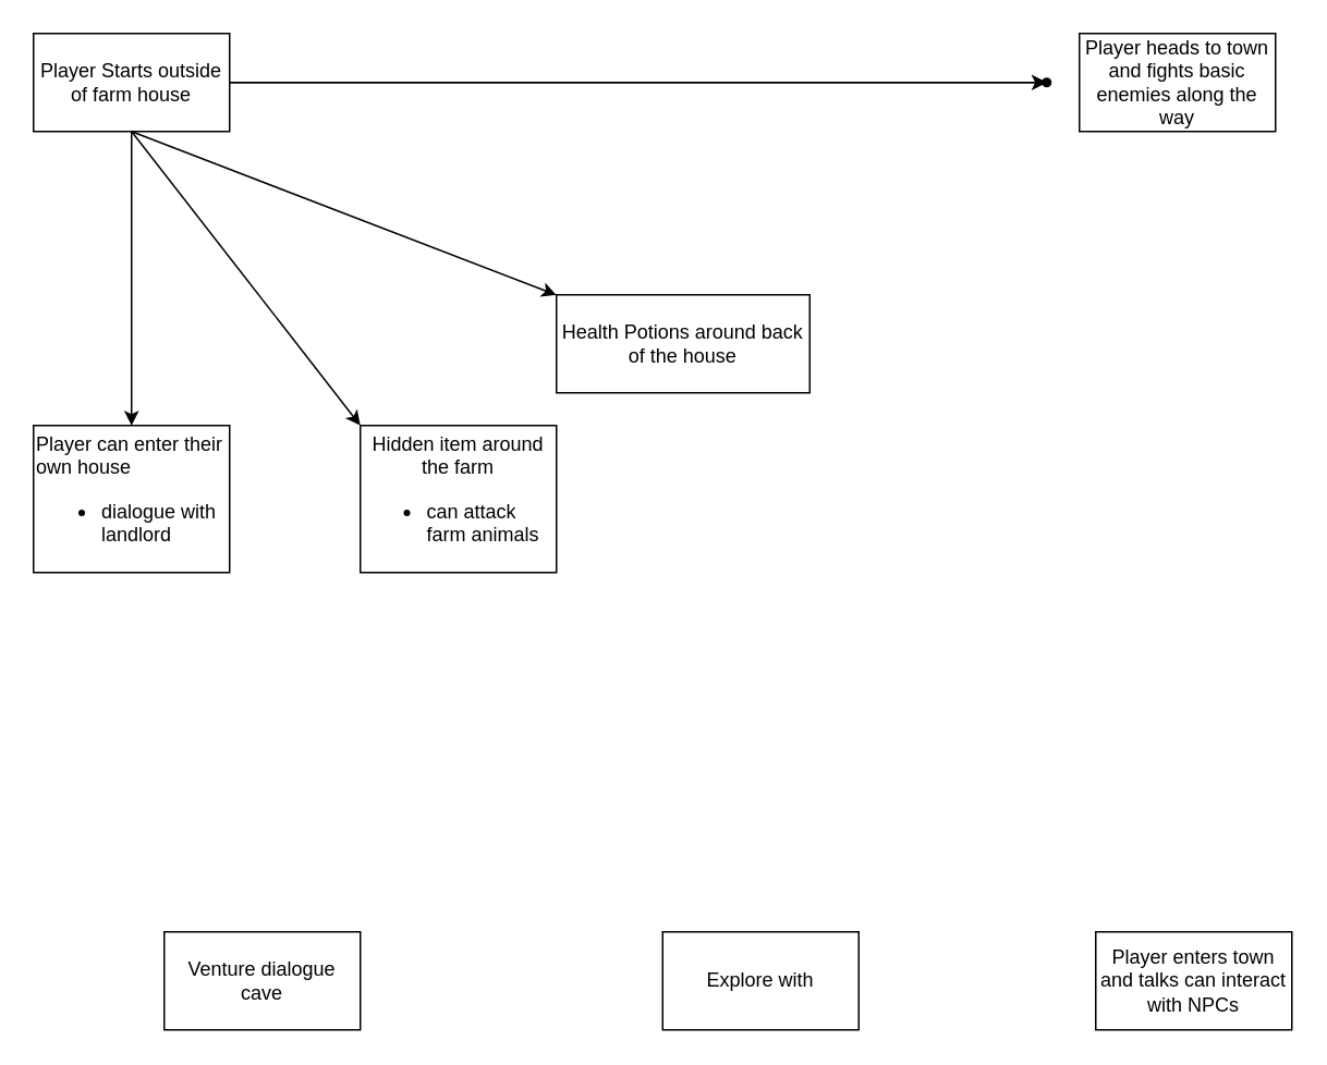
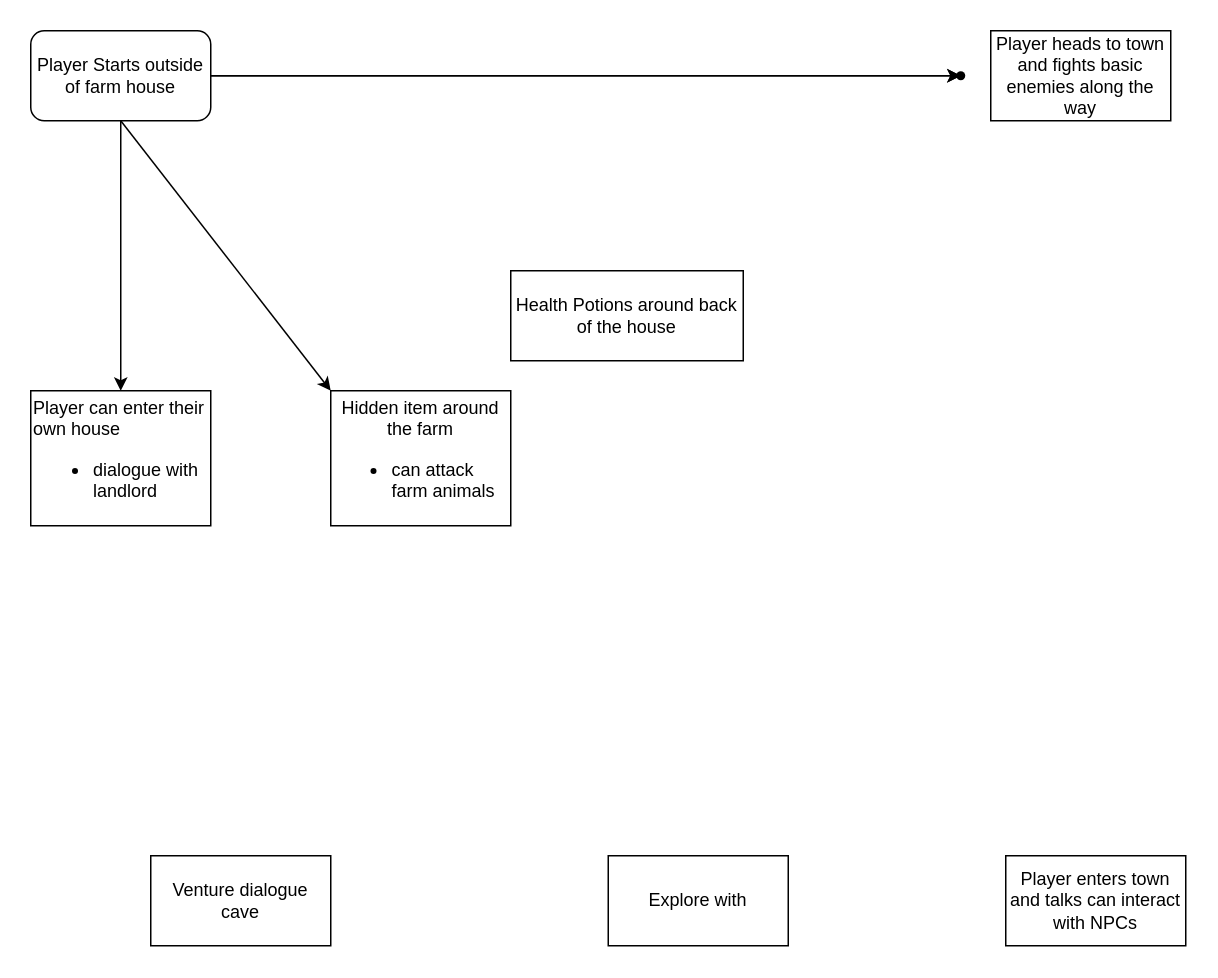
  <mxCell id="0" />
  <mxCell id="1" parent="0" />
  <mxCell id="2" value="" style="edgeStyle=orthogonalEdgeStyle;rounded=0;orthogonalLoop=1;jettySize=auto;html=1;fontSize=10;" parent="1" source="5" target="6" edge="1"><mxGeometry relative="1" as="geometry"><Array as="points"><mxPoint x="220" y="50" /><mxPoint x="220" y="50" /></Array></mxGeometry></mxCell>
  <mxCell id="3" style="edgeStyle=orthogonalEdgeStyle;rounded=0;orthogonalLoop=1;jettySize=auto;html=1;fontSize=10;" parent="1" source="5" target="6" edge="1"><mxGeometry relative="1" as="geometry" /></mxCell>
  <mxCell id="4" value="" style="edgeStyle=orthogonalEdgeStyle;rounded=0;orthogonalLoop=1;jettySize=auto;html=1;fontSize=12;" edge="1" parent="1" source="5" target="9"><mxGeometry relative="1" as="geometry" /></mxCell>
- <mxCell id="5" value="Player Starts outside of farm house" style="rounded=0;whiteSpace=wrap;html=1;" parent="1" vertex="1"><mxGeometry x="20" y="20" width="120" height="60" as="geometry" /></mxCell>
+ <mxCell id="5" value="Player Starts outside of farm house" style="whiteSpace=wrap;html=1;rounded=1;" parent="1" vertex="1"><mxGeometry x="20" y="20" width="120" height="60" as="geometry" /></mxCell>
  <mxCell id="6" value="" style="shape=waypoint;sketch=0;size=6;pointerEvents=1;points=[];fillColor=default;resizable=0;rotatable=0;perimeter=centerPerimeter;snapToPoint=1;rounded=0;" parent="1" vertex="1"><mxGeometry x="620" y="30" width="40" height="40" as="geometry" /></mxCell>
  <mxCell id="7" value="&lt;font style=&quot;font-size: 12px&quot;&gt;Player heads to town and fights basic enemies along the way&lt;/font&gt;" style="rounded=0;whiteSpace=wrap;html=1;fontSize=10;" parent="1" vertex="1"><mxGeometry x="660" y="20" width="120" height="60" as="geometry" /></mxCell>
  <mxCell id="8" value="Player enters town and talks can interact with NPCs" style="rounded=0;whiteSpace=wrap;html=1;fontSize=12;" parent="1" vertex="1"><mxGeometry x="670" y="570" width="120" height="60" as="geometry" /></mxCell>
  <mxCell id="9" value="Player can enter their own house&lt;br&gt;&lt;ul&gt;&lt;li&gt;dialogue with landlord&amp;nbsp;&lt;/li&gt;&lt;/ul&gt;" style="rounded=0;whiteSpace=wrap;html=1;align=left;" vertex="1" parent="1"><mxGeometry x="20" y="260" width="120" height="90" as="geometry" /></mxCell>
  <mxCell id="10" value="Hidden item around the farm&lt;br&gt;&lt;ul&gt;&lt;li style=&quot;text-align: left&quot;&gt;can attack farm animals&lt;/li&gt;&lt;/ul&gt;" style="rounded=0;whiteSpace=wrap;html=1;fontSize=12;" vertex="1" parent="1"><mxGeometry x="220" y="260" width="120" height="90" as="geometry" /></mxCell>
  <mxCell id="11" value="" style="endArrow=classic;html=1;rounded=0;fontSize=12;exitX=0.5;exitY=1;exitDx=0;exitDy=0;entryX=0;entryY=0;entryDx=0;entryDy=0;" edge="1" parent="1" source="5" target="10"><mxGeometry width="50" height="50" relative="1" as="geometry"><mxPoint x="380" y="410" as="sourcePoint" /><mxPoint x="430" y="360" as="targetPoint" /></mxGeometry></mxCell>
- <mxCell id="12" value="" style="endArrow=classic;html=1;rounded=0;fontSize=12;exitX=0.5;exitY=1;exitDx=0;exitDy=0;" edge="1" parent="1" source="5" target="13"><mxGeometry width="50" height="50" relative="1" as="geometry"><mxPoint x="0" y="200" as="sourcePoint" /><mxPoint x="330" y="180" as="targetPoint" /></mxGeometry></mxCell>
  <mxCell id="13" value="Health Potions around back of the house" style="rounded=0;whiteSpace=wrap;html=1;fontSize=12;" vertex="1" parent="1"><mxGeometry x="340" y="180" width="155" height="60" as="geometry" /></mxCell>
  <mxCell id="14" value="Explore with" style="rounded=0;whiteSpace=wrap;html=1;fontSize=12;" vertex="1" parent="1"><mxGeometry x="405" y="570" width="120" height="60" as="geometry" /></mxCell>
  <mxCell id="15" value="Venture dialogue cave" style="rounded=0;whiteSpace=wrap;html=1;fontSize=12;" vertex="1" parent="1"><mxGeometry x="100" y="570" width="120" height="60" as="geometry" /></mxCell>
